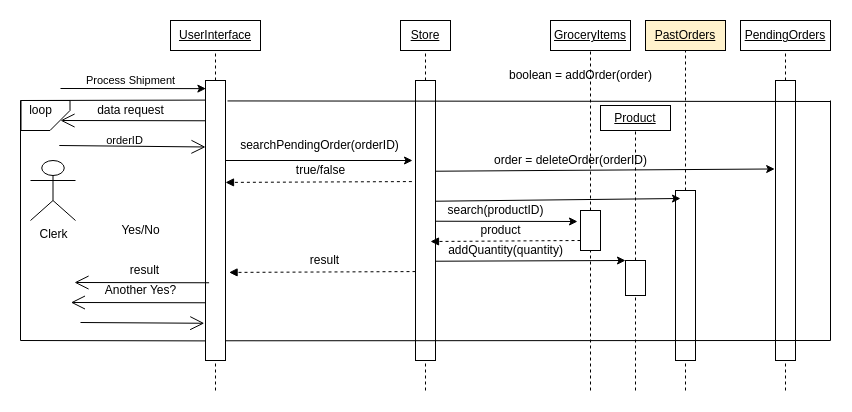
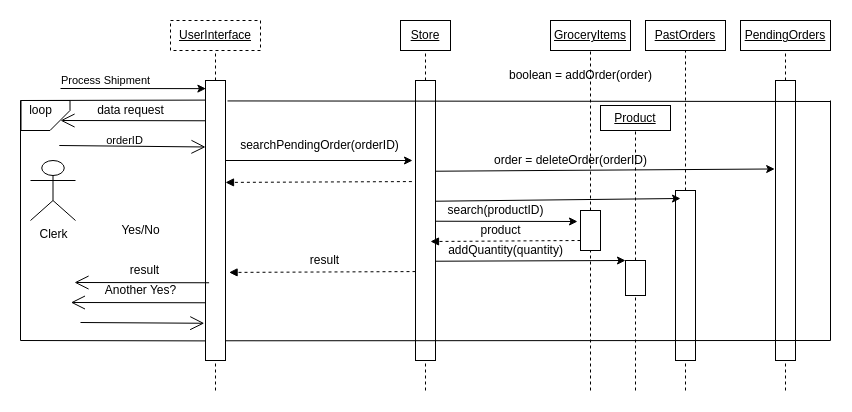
  <mxCell id="0" />
  <mxCell id="1" parent="0" />
- <mxCell id="2" value="&lt;u&gt;UserInterface&lt;/u&gt;" style="rounded=0;whiteSpace=wrap;html=1;" parent="1" vertex="1"><mxGeometry x="170" y="20" width="90" height="30" as="geometry" /></mxCell>
+ <mxCell id="2" value="&lt;u&gt;UserInterface&lt;/u&gt;" style="rounded=0;whiteSpace=wrap;html=1;dashed=1;" parent="1" vertex="1"><mxGeometry x="170" y="20" width="90" height="30" as="geometry" /></mxCell>
  <mxCell id="3" value="&lt;u&gt;Store&lt;/u&gt;" style="rounded=0;whiteSpace=wrap;html=1;" parent="1" vertex="1"><mxGeometry x="400" y="20" width="50" height="30" as="geometry" /></mxCell>
  <mxCell id="4" value="&lt;u&gt;PendingOrders&lt;/u&gt;" style="rounded=0;whiteSpace=wrap;html=1;" parent="1" vertex="1"><mxGeometry x="740" y="20" width="90" height="30" as="geometry" /></mxCell>
  <mxCell id="5" value="" style="rounded=0;whiteSpace=wrap;html=1;" parent="1" vertex="1"><mxGeometry x="205" y="80" width="20" height="280" as="geometry" /></mxCell>
  <mxCell id="6" value="" style="endArrow=none;dashed=1;html=1;entryX=0.5;entryY=1;entryDx=0;entryDy=0;exitX=0.5;exitY=0;exitDx=0;exitDy=0;" parent="1" source="5" target="2" edge="1"><mxGeometry width="50" height="50" relative="1" as="geometry"><mxPoint x="250" y="280" as="sourcePoint" /><mxPoint x="300" y="230" as="targetPoint" /></mxGeometry></mxCell>
  <mxCell id="7" value="" style="endArrow=none;dashed=1;html=1;entryX=0.5;entryY=1;entryDx=0;entryDy=0;" parent="1" target="5" edge="1"><mxGeometry width="50" height="50" relative="1" as="geometry"><mxPoint x="215" y="390" as="sourcePoint" /><mxPoint x="300" y="230" as="targetPoint" /></mxGeometry></mxCell>
  <mxCell id="8" value="Clerk" style="shape=umlActor;verticalLabelPosition=bottom;verticalAlign=top;html=1;outlineConnect=0;" parent="1" vertex="1"><mxGeometry x="30" y="160" width="45" height="60" as="geometry" /></mxCell>
  <mxCell id="9" value="&lt;span style=&quot;font-size: 11px ; background-color: rgb(255 , 255 , 255)&quot;&gt;orderID&lt;/span&gt;" style="text;html=1;align=center;verticalAlign=middle;resizable=0;points=[];autosize=1;" parent="1" vertex="1"><mxGeometry x="98.8" y="130" width="50" height="20" as="geometry" /></mxCell>
  <mxCell id="10" value="" style="endArrow=open;endFill=1;endSize=12;html=1;entryX=0.06;entryY=0.291;entryDx=0;entryDy=0;entryPerimeter=0;" parent="1" edge="1"><mxGeometry width="160" relative="1" as="geometry"><mxPoint x="58.8" y="145" as="sourcePoint" /><mxPoint x="205" y="146.48" as="targetPoint" /></mxGeometry></mxCell>
  <mxCell id="11" value="" style="rounded=0;whiteSpace=wrap;html=1;" parent="1" vertex="1"><mxGeometry x="415" y="80" width="20" height="280" as="geometry" /></mxCell>
  <mxCell id="12" value="" style="endArrow=none;dashed=1;html=1;entryX=0.5;entryY=1;entryDx=0;entryDy=0;exitX=0.5;exitY=0;exitDx=0;exitDy=0;" parent="1" source="11" edge="1"><mxGeometry width="50" height="50" relative="1" as="geometry"><mxPoint x="460" y="280" as="sourcePoint" /><mxPoint x="425" y="50" as="targetPoint" /></mxGeometry></mxCell>
  <mxCell id="13" value="" style="endArrow=none;dashed=1;html=1;entryX=0.5;entryY=1;entryDx=0;entryDy=0;" parent="1" target="11" edge="1"><mxGeometry width="50" height="50" relative="1" as="geometry"><mxPoint x="425" y="390" as="sourcePoint" /><mxPoint x="510" y="230" as="targetPoint" /></mxGeometry></mxCell>
  <mxCell id="14" value="" style="endArrow=classic;html=1;" parent="1" edge="1"><mxGeometry width="50" height="50" relative="1" as="geometry"><mxPoint x="225" y="160" as="sourcePoint" /><mxPoint x="412" y="160" as="targetPoint" /></mxGeometry></mxCell>
  <mxCell id="15" value="searchPendingOrder(orderID)&lt;span style=&quot;font-size: 11px ; background-color: rgb(255 , 255 , 255)&quot;&gt;&lt;br&gt;&lt;/span&gt;" style="text;html=1;align=center;verticalAlign=middle;resizable=0;points=[];autosize=1;" parent="1" vertex="1"><mxGeometry x="234" y="135" width="170" height="20" as="geometry" /></mxCell>
  <mxCell id="16" value="" style="rounded=0;whiteSpace=wrap;html=1;" parent="1" vertex="1"><mxGeometry x="775" y="80" width="20" height="280" as="geometry" /></mxCell>
  <mxCell id="17" value="" style="endArrow=none;dashed=1;html=1;entryX=0.5;entryY=1;entryDx=0;entryDy=0;exitX=0.5;exitY=0;exitDx=0;exitDy=0;" parent="1" source="16" edge="1"><mxGeometry width="50" height="50" relative="1" as="geometry"><mxPoint x="820" y="280" as="sourcePoint" /><mxPoint x="785" y="50" as="targetPoint" /></mxGeometry></mxCell>
  <mxCell id="18" value="" style="endArrow=none;dashed=1;html=1;entryX=0.5;entryY=1;entryDx=0;entryDy=0;" parent="1" target="16" edge="1"><mxGeometry width="50" height="50" relative="1" as="geometry"><mxPoint x="785" y="390" as="sourcePoint" /><mxPoint x="870" y="230" as="targetPoint" /></mxGeometry></mxCell>
  <mxCell id="19" value="" style="html=1;verticalAlign=bottom;labelBackgroundColor=none;endArrow=block;endFill=1;dashed=1;exitX=-0.2;exitY=0.611;exitDx=0;exitDy=0;exitPerimeter=0;entryX=0.98;entryY=0.614;entryDx=0;entryDy=0;entryPerimeter=0;" parent="1" edge="1"><mxGeometry width="160" relative="1" as="geometry"><mxPoint x="415" y="271.08" as="sourcePoint" /><mxPoint x="228.6" y="271.92" as="targetPoint" /></mxGeometry></mxCell>
  <mxCell id="20" value="result" style="text;html=1;align=center;verticalAlign=middle;resizable=0;points=[];autosize=1;" parent="1" vertex="1"><mxGeometry x="299" y="250" width="50" height="20" as="geometry" /></mxCell>
  <mxCell id="21" value="" style="endArrow=open;endFill=1;endSize=12;html=1;exitX=-0.02;exitY=0.651;exitDx=0;exitDy=0;exitPerimeter=0;" parent="1" edge="1"><mxGeometry width="160" relative="1" as="geometry"><mxPoint x="208.6" y="282.28" as="sourcePoint" /><mxPoint x="74" y="282" as="targetPoint" /></mxGeometry></mxCell>
  <mxCell id="22" value="result" style="text;html=1;align=center;verticalAlign=middle;resizable=0;points=[];autosize=1;" parent="1" vertex="1"><mxGeometry x="119" y="260" width="50" height="20" as="geometry" /></mxCell>
  <mxCell id="23" value="" style="endArrow=open;endFill=1;endSize=12;html=1;exitX=-0.02;exitY=0.651;exitDx=0;exitDy=0;exitPerimeter=0;" parent="1" edge="1"><mxGeometry width="160" relative="1" as="geometry"><mxPoint x="205" y="120.28" as="sourcePoint" /><mxPoint x="60" y="120" as="targetPoint" /></mxGeometry></mxCell>
  <mxCell id="24" value="data request" style="text;html=1;align=center;verticalAlign=middle;resizable=0;points=[];autosize=1;" parent="1" vertex="1"><mxGeometry x="90" y="100" width="80" height="20" as="geometry" /></mxCell>
  <mxCell id="25" value="" style="endArrow=classic;html=1;entryX=0.02;entryY=0.029;entryDx=0;entryDy=0;entryPerimeter=0;" parent="1" target="5" edge="1"><mxGeometry width="50" height="50" relative="1" as="geometry"><mxPoint x="60" y="88" as="sourcePoint" /><mxPoint x="260" y="170" as="targetPoint" /></mxGeometry></mxCell>
- <mxCell id="26" value="&lt;span style=&quot;font-size: 11px ; background-color: rgb(255 , 255 , 255)&quot;&gt;Process Shipment&lt;/span&gt;" style="text;html=1;align=center;verticalAlign=middle;resizable=0;points=[];autosize=1;" parent="1" vertex="1"><mxGeometry x="75" y="70" width="110" height="20" as="geometry" /></mxCell>
+ <mxCell id="26" value="&lt;span style=&quot;font-size: 11px ; background-color: rgb(255 , 255 , 255)&quot;&gt;Process Shipment&lt;/span&gt;" style="text;html=1;align=center;verticalAlign=middle;resizable=0;points=[];autosize=1;" parent="1" vertex="1"><mxGeometry x="50" y="70" width="110" height="20" as="geometry" /></mxCell>
  <mxCell id="27" value="" style="html=1;verticalAlign=bottom;labelBackgroundColor=none;endArrow=block;endFill=1;dashed=1;exitX=-0.2;exitY=0.611;exitDx=0;exitDy=0;exitPerimeter=0;entryX=0.98;entryY=0.614;entryDx=0;entryDy=0;entryPerimeter=0;" edge="1" parent="1"><mxGeometry width="160" relative="1" as="geometry"><mxPoint x="411.4" y="181.08" as="sourcePoint" /><mxPoint x="225" y="181.92" as="targetPoint" /></mxGeometry></mxCell>
- <mxCell id="28" value="true/false" style="text;html=1;align=center;verticalAlign=middle;resizable=0;points=[];autosize=1;" vertex="1" parent="1"><mxGeometry x="285.4" y="160" width="70" height="20" as="geometry" /></mxCell>
- <mxCell id="29" value="&lt;u&gt;PastOrders&lt;/u&gt;" style="rounded=0;whiteSpace=wrap;html=1;fillColor=#fff2cc;" vertex="1" parent="1"><mxGeometry x="645" y="20" width="80" height="30" as="geometry" /></mxCell>
+ <mxCell id="29" value="&lt;u&gt;PastOrders&lt;/u&gt;" style="rounded=0;whiteSpace=wrap;html=1;" vertex="1" parent="1"><mxGeometry x="645" y="20" width="80" height="30" as="geometry" /></mxCell>
  <mxCell id="30" value="" style="rounded=0;whiteSpace=wrap;html=1;" vertex="1" parent="1"><mxGeometry x="675" y="190" width="20" height="170" as="geometry" /></mxCell>
  <mxCell id="31" value="" style="endArrow=none;dashed=1;html=1;entryX=0.5;entryY=1;entryDx=0;entryDy=0;exitX=0.5;exitY=0;exitDx=0;exitDy=0;" edge="1" parent="1" source="30"><mxGeometry width="50" height="50" relative="1" as="geometry"><mxPoint x="720" y="280" as="sourcePoint" /><mxPoint x="685" y="50" as="targetPoint" /></mxGeometry></mxCell>
  <mxCell id="32" value="" style="endArrow=none;dashed=1;html=1;entryX=0.5;entryY=1;entryDx=0;entryDy=0;" edge="1" parent="1" target="30"><mxGeometry width="50" height="50" relative="1" as="geometry"><mxPoint x="685" y="390" as="sourcePoint" /><mxPoint x="770" y="230" as="targetPoint" /></mxGeometry></mxCell>
  <mxCell id="33" value="" style="endArrow=classic;html=1;exitX=0.96;exitY=0.574;exitDx=0;exitDy=0;exitPerimeter=0;entryX=-0.04;entryY=0.316;entryDx=0;entryDy=0;entryPerimeter=0;" edge="1" parent="1"><mxGeometry width="50" height="50" relative="1" as="geometry"><mxPoint x="435" y="170.72" as="sourcePoint" /><mxPoint x="774.2" y="168.48" as="targetPoint" /></mxGeometry></mxCell>
  <mxCell id="34" value="order = deleteOrder(orderID)" style="text;html=1;align=center;verticalAlign=middle;resizable=0;points=[];autosize=1;" vertex="1" parent="1"><mxGeometry x="484.8" y="150" width="170" height="20" as="geometry" /></mxCell>
  <mxCell id="35" value="" style="endArrow=classic;html=1;exitX=0.96;exitY=0.574;exitDx=0;exitDy=0;exitPerimeter=0;entryX=0.25;entryY=0.047;entryDx=0;entryDy=0;entryPerimeter=0;" edge="1" parent="1" target="30"><mxGeometry width="50" height="50" relative="1" as="geometry"><mxPoint x="435" y="200.72" as="sourcePoint" /><mxPoint x="670" y="198" as="targetPoint" /></mxGeometry></mxCell>
  <mxCell id="36" value="boolean = addOrder(order)" style="text;html=1;align=center;verticalAlign=middle;resizable=0;points=[];autosize=1;" vertex="1" parent="1"><mxGeometry x="500" y="65" width="160" height="20" as="geometry" /></mxCell>
  <mxCell id="37" value="&lt;u&gt;GroceryItems&lt;/u&gt;" style="rounded=0;whiteSpace=wrap;html=1;" vertex="1" parent="1"><mxGeometry x="550" y="20" width="80" height="30" as="geometry" /></mxCell>
  <mxCell id="38" value="" style="rounded=0;whiteSpace=wrap;html=1;" vertex="1" parent="1"><mxGeometry x="580" y="210" width="20" height="40" as="geometry" /></mxCell>
  <mxCell id="39" value="" style="endArrow=none;dashed=1;html=1;entryX=0.5;entryY=1;entryDx=0;entryDy=0;exitX=0.5;exitY=0;exitDx=0;exitDy=0;" edge="1" parent="1" source="38"><mxGeometry width="50" height="50" relative="1" as="geometry"><mxPoint x="625" y="280" as="sourcePoint" /><mxPoint x="590" y="50" as="targetPoint" /></mxGeometry></mxCell>
  <mxCell id="40" value="" style="endArrow=none;dashed=1;html=1;entryX=0.5;entryY=1;entryDx=0;entryDy=0;" edge="1" parent="1" target="38"><mxGeometry width="50" height="50" relative="1" as="geometry"><mxPoint x="590" y="390" as="sourcePoint" /><mxPoint x="675" y="230" as="targetPoint" /></mxGeometry></mxCell>
  <mxCell id="41" value="" style="endArrow=classic;html=1;exitX=0.96;exitY=0.574;exitDx=0;exitDy=0;exitPerimeter=0;" edge="1" parent="1"><mxGeometry width="50" height="50" relative="1" as="geometry"><mxPoint x="435" y="220.72" as="sourcePoint" /><mxPoint x="577" y="221" as="targetPoint" /></mxGeometry></mxCell>
  <mxCell id="42" value="search(productID)" style="text;html=1;align=center;verticalAlign=middle;resizable=0;points=[];autosize=1;" vertex="1" parent="1"><mxGeometry x="440" y="200" width="110" height="20" as="geometry" /></mxCell>
  <mxCell id="43" value="" style="html=1;verticalAlign=bottom;labelBackgroundColor=none;endArrow=block;endFill=1;dashed=1;exitX=-0.2;exitY=0.611;exitDx=0;exitDy=0;exitPerimeter=0;entryX=0.75;entryY=0.575;entryDx=0;entryDy=0;entryPerimeter=0;" edge="1" parent="1" target="11"><mxGeometry width="160" relative="1" as="geometry"><mxPoint x="580" y="240" as="sourcePoint" /><mxPoint x="440" y="241" as="targetPoint" /></mxGeometry></mxCell>
  <mxCell id="44" value="product" style="text;html=1;align=center;verticalAlign=middle;resizable=0;points=[];autosize=1;" vertex="1" parent="1"><mxGeometry x="470" y="220" width="60" height="20" as="geometry" /></mxCell>
  <mxCell id="45" value="&lt;u&gt;Product&lt;/u&gt;" style="rounded=0;whiteSpace=wrap;html=1;" vertex="1" parent="1"><mxGeometry x="600" y="105" width="70" height="25" as="geometry" /></mxCell>
  <mxCell id="46" value="" style="rounded=0;whiteSpace=wrap;html=1;" vertex="1" parent="1"><mxGeometry x="625" y="260" width="20" height="35" as="geometry" /></mxCell>
  <mxCell id="47" value="" style="endArrow=none;dashed=1;html=1;entryX=0.5;entryY=1;entryDx=0;entryDy=0;exitX=0.5;exitY=0;exitDx=0;exitDy=0;" edge="1" parent="1" source="46" target="45"><mxGeometry width="50" height="50" relative="1" as="geometry"><mxPoint x="540" y="280" as="sourcePoint" /><mxPoint x="505" y="50" as="targetPoint" /></mxGeometry></mxCell>
  <mxCell id="48" value="" style="endArrow=none;dashed=1;html=1;entryX=0.5;entryY=1;entryDx=0;entryDy=0;" edge="1" parent="1" target="46"><mxGeometry width="50" height="50" relative="1" as="geometry"><mxPoint x="635" y="390" as="sourcePoint" /><mxPoint x="590" y="230" as="targetPoint" /></mxGeometry></mxCell>
  <mxCell id="49" value="" style="endArrow=classic;html=1;exitX=0.96;exitY=0.574;exitDx=0;exitDy=0;exitPerimeter=0;entryX=0;entryY=0;entryDx=0;entryDy=0;" edge="1" parent="1" target="46"><mxGeometry width="50" height="50" relative="1" as="geometry"><mxPoint x="435" y="260.72" as="sourcePoint" /><mxPoint x="577" y="261" as="targetPoint" /></mxGeometry></mxCell>
  <mxCell id="50" value="addQuantity(quantity)" style="text;html=1;align=center;verticalAlign=middle;resizable=0;points=[];autosize=1;" vertex="1" parent="1"><mxGeometry x="440" y="240" width="130" height="20" as="geometry" /></mxCell>
  <mxCell id="51" value="" style="endArrow=open;endFill=1;endSize=12;html=1;exitX=-0.02;exitY=0.651;exitDx=0;exitDy=0;exitPerimeter=0;" edge="1" parent="1"><mxGeometry width="160" relative="1" as="geometry"><mxPoint x="205" y="302.28" as="sourcePoint" /><mxPoint x="70.4" y="302" as="targetPoint" /></mxGeometry></mxCell>
  <mxCell id="52" value="Another Yes?" style="text;html=1;align=center;verticalAlign=middle;resizable=0;points=[];autosize=1;" vertex="1" parent="1"><mxGeometry x="90" y="280" width="100" height="20" as="geometry" /></mxCell>
  <mxCell id="53" value="" style="endArrow=open;endFill=1;endSize=12;html=1;entryX=-0.06;entryY=0.867;entryDx=0;entryDy=0;entryPerimeter=0;" edge="1" parent="1" target="5"><mxGeometry width="160" relative="1" as="geometry"><mxPoint x="80" y="322" as="sourcePoint" /><mxPoint x="180" y="350" as="targetPoint" /></mxGeometry></mxCell>
  <mxCell id="54" value="Yes/No" style="text;html=1;align=center;verticalAlign=middle;resizable=0;points=[];autosize=1;" vertex="1" parent="1"><mxGeometry x="115" y="220" width="50" height="20" as="geometry" /></mxCell>
  <mxCell id="55" value="" style="endArrow=none;html=1;" edge="1" parent="1"><mxGeometry width="50" height="50" relative="1" as="geometry"><mxPoint x="20" y="340" as="sourcePoint" /><mxPoint x="20" y="100" as="targetPoint" /></mxGeometry></mxCell>
  <mxCell id="56" value="" style="endArrow=none;html=1;entryX=-0.02;entryY=0.07;entryDx=0;entryDy=0;entryPerimeter=0;" edge="1" parent="1" target="5"><mxGeometry width="50" height="50" relative="1" as="geometry"><mxPoint x="20" y="100" as="sourcePoint" /><mxPoint x="190" y="100" as="targetPoint" /></mxGeometry></mxCell>
  <mxCell id="57" value="" style="endArrow=none;html=1;entryX=0.02;entryY=0.93;entryDx=0;entryDy=0;entryPerimeter=0;" edge="1" parent="1" target="5"><mxGeometry width="50" height="50" relative="1" as="geometry"><mxPoint x="20" y="340" as="sourcePoint" /><mxPoint x="260" y="280" as="targetPoint" /></mxGeometry></mxCell>
  <mxCell id="58" value="" style="endArrow=none;html=1;exitX=1.1;exitY=0.073;exitDx=0;exitDy=0;exitPerimeter=0;" edge="1" parent="1" source="5"><mxGeometry width="50" height="50" relative="1" as="geometry"><mxPoint x="230" y="101" as="sourcePoint" /><mxPoint x="830" y="101" as="targetPoint" /></mxGeometry></mxCell>
  <mxCell id="59" value="" style="endArrow=none;html=1;exitX=1.18;exitY=0.076;exitDx=0;exitDy=0;exitPerimeter=0;" edge="1" parent="1"><mxGeometry width="50" height="50" relative="1" as="geometry"><mxPoint x="225" y="340.28" as="sourcePoint" /><mxPoint x="830" y="340" as="targetPoint" /></mxGeometry></mxCell>
  <mxCell id="60" value="" style="endArrow=none;html=1;" edge="1" parent="1"><mxGeometry width="50" height="50" relative="1" as="geometry"><mxPoint x="830" y="340" as="sourcePoint" /><mxPoint x="830" y="100" as="targetPoint" /></mxGeometry></mxCell>
  <mxCell id="61" value="" style="shape=card;whiteSpace=wrap;html=1;rotation=-180;size=20;" vertex="1" parent="1"><mxGeometry x="20.5" y="100" width="49" height="30" as="geometry" /></mxCell>
  <mxCell id="62" value="loop" style="text;html=1;align=center;verticalAlign=middle;resizable=0;points=[];autosize=1;" vertex="1" parent="1"><mxGeometry x="20" y="100" width="40" height="20" as="geometry" /></mxCell>
